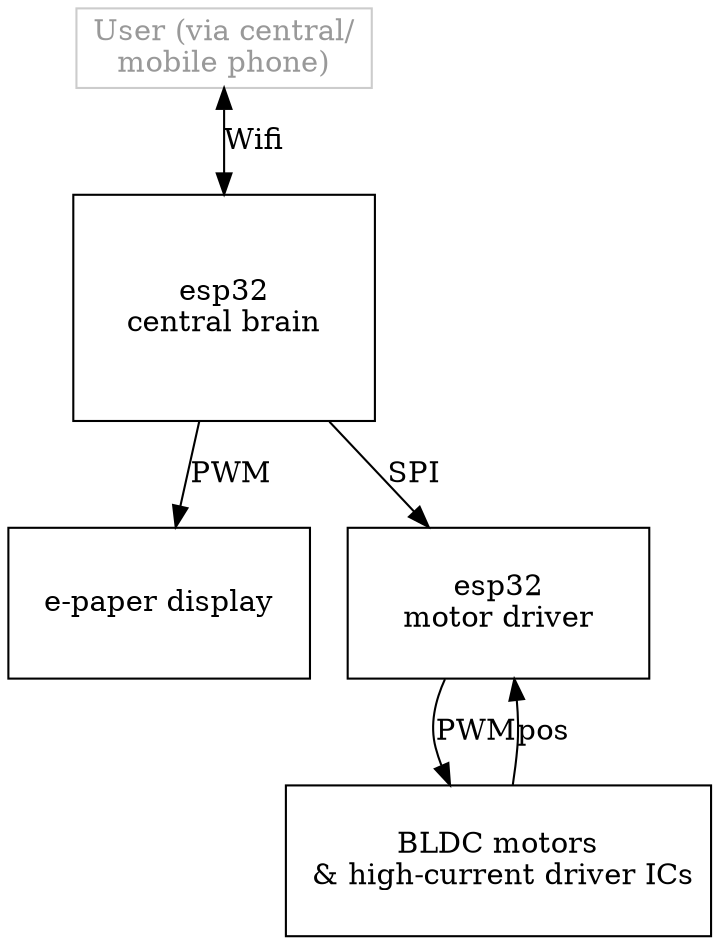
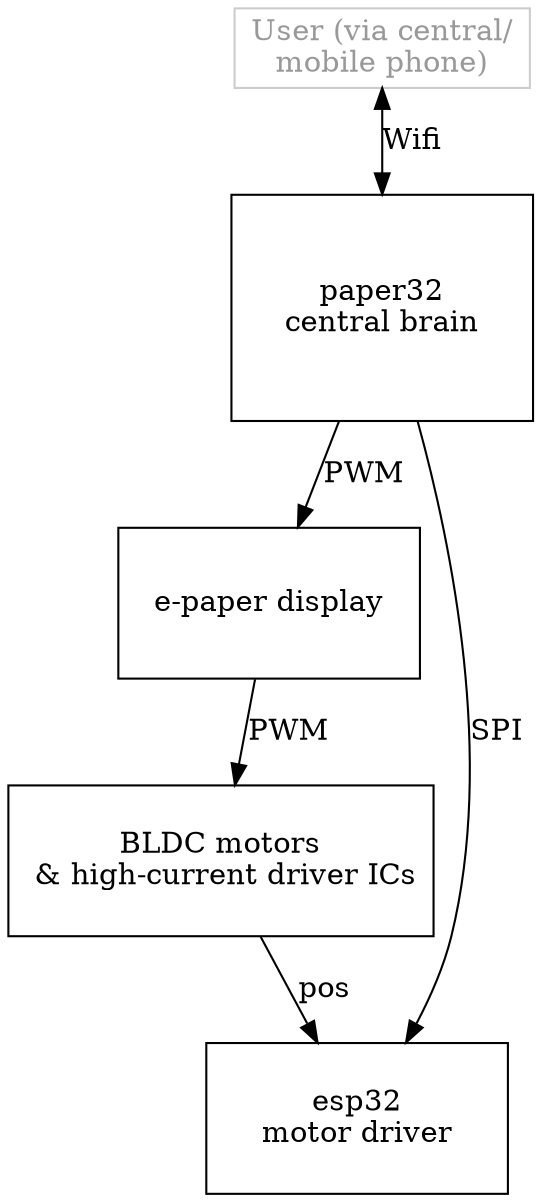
  digraph {
    node [shape=box]
    n1 [height=1 label="e-paper display" width=2]
-   n2 [height=1.5 label="esp32\ncentral brain" width=2]
+   n2 [height=1.5 label="paper32\ncentral brain" width=2]
    n3 [height=1 label="esp32\nmotor driver" width=2]
    n4 [height=1 label="BLDC motors\n & high-current driver ICs" width=2]
    n5 [color="#cccccc" fontcolor="#999999" height=.1 label="User (via central/\nmobile phone)" width=.1]
    n2 -> n1 [label=PWM]
    n2 -> n3 [label=SPI]
-   n3 -> n4 [label=PWM]
+   n1 -> n4 [label=PWM]
    n4 -> n3 [label=pos]
    n5 -> n2 [dir=both label=Wifi]
  }
